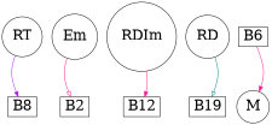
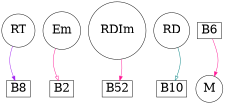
  strict digraph {
    remincross=true
    splines=curved
    node [fontsize=26 shape=box]
    edge [arrowhead=normal color=deeppink]
    B8
    RT [shape=circle]
    B2
    Em [shape=circle]
-   B12
-   B10 [label=B19]
+   B12 [label=B52]
+   B10
    RD [shape=circle]
    B6
    M [shape=circle]
    RDIm [shape=circle]
    RT -> B8 [color=purple]
    Em -> B2 [arrowhead=onormal]
    RD -> B10 [arrowhead=onormal color=teal]
    B6 -> M
    RDIm -> B12
  }
